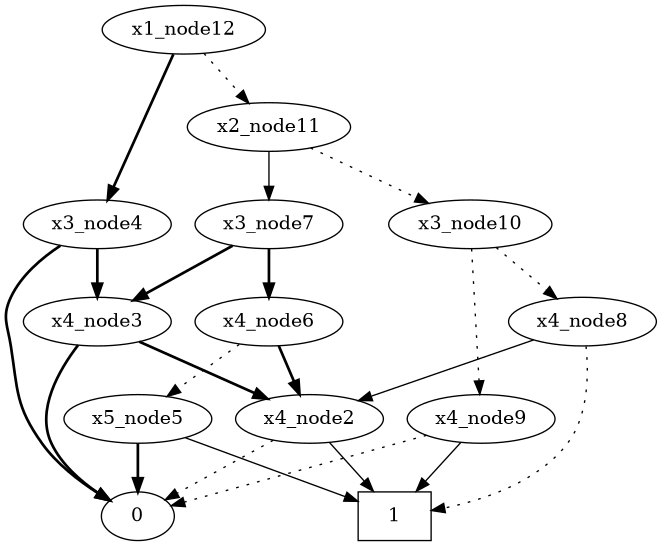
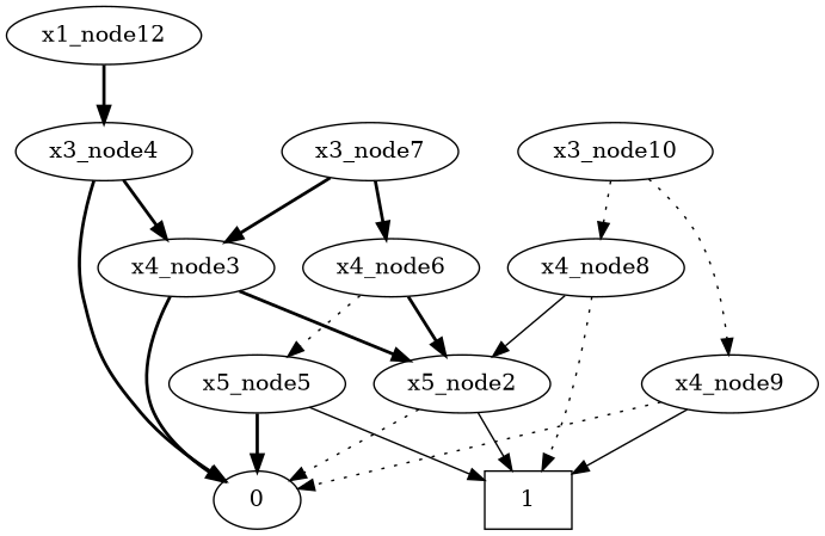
  digraph {
    edge [style=bold]
    0 [shape=ellipse]
    1 [shape=box]
-   x5_node2 [label=x4_node2]
+   x5_node2
    x4_node3
    x3_node4
    x5_node5
    x4_node6
    x3_node7
    x4_node8
    x4_node9
    x3_node10
-   x2_node11
    x1_node12
    x5_node2 -> 0 [style=dotted]
    x5_node2 -> 1 [style=solid]
    x4_node3 -> 0
    x4_node3 -> x5_node2
    x3_node4 -> 0
    x3_node4 -> x4_node3
    x5_node5 -> 0
    x5_node5 -> 1 [style=solid]
    x4_node6 -> x5_node2
    x4_node6 -> x5_node5 [style=dotted]
    x3_node7 -> x4_node3
    x3_node7 -> x4_node6
    x4_node8 -> 1 [style=dotted]
    x4_node8 -> x5_node2 [style=solid]
    x4_node9 -> 0 [style=dotted]
    x4_node9 -> 1 [style=solid]
    x3_node10 -> x4_node8 [style=dotted]
    x3_node10 -> x4_node9 [style=dotted]
-   x2_node11 -> x3_node7 [style=solid]
-   x2_node11 -> x3_node10 [style=dotted]
    x1_node12 -> x3_node4
-   x1_node12 -> x2_node11 [style=dotted]
  }
